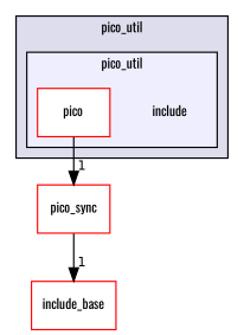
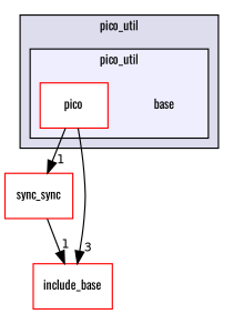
  digraph {
    compound=true
    fontname=Oswald
    node [fontname=Oswald fontsize=10 shape=box color=red fillcolor=white style=filled]
    edge [fontname=Oswald headlabel=1 labeldistance=1.5 labelfontname=Helvetica labelfontsize=10]
-   n1 [label=include shape=plaintext color="" fillcolor="" style=""]
+   n1 [label=base shape=plaintext color="" fillcolor="" style=""]
    n2 [label=pico]
-   n3 [label=pico_sync]
+   n3 [label=sync_sync]
    n4 [label=include_base]
    subgraph cluster_1 {
      bgcolor="#ddddee"
      fontsize=10
      label=pico_util
      pencolor=black
      subgraph cluster_2 {
        bgcolor="#eeeeff"
        fontsize=10
        label=pico_util
        pencolor=black
        n1
        n2
      }
    }
    n2 -> n3
+   n2 -> n4 [headlabel=3]
    n3 -> n4
  }
